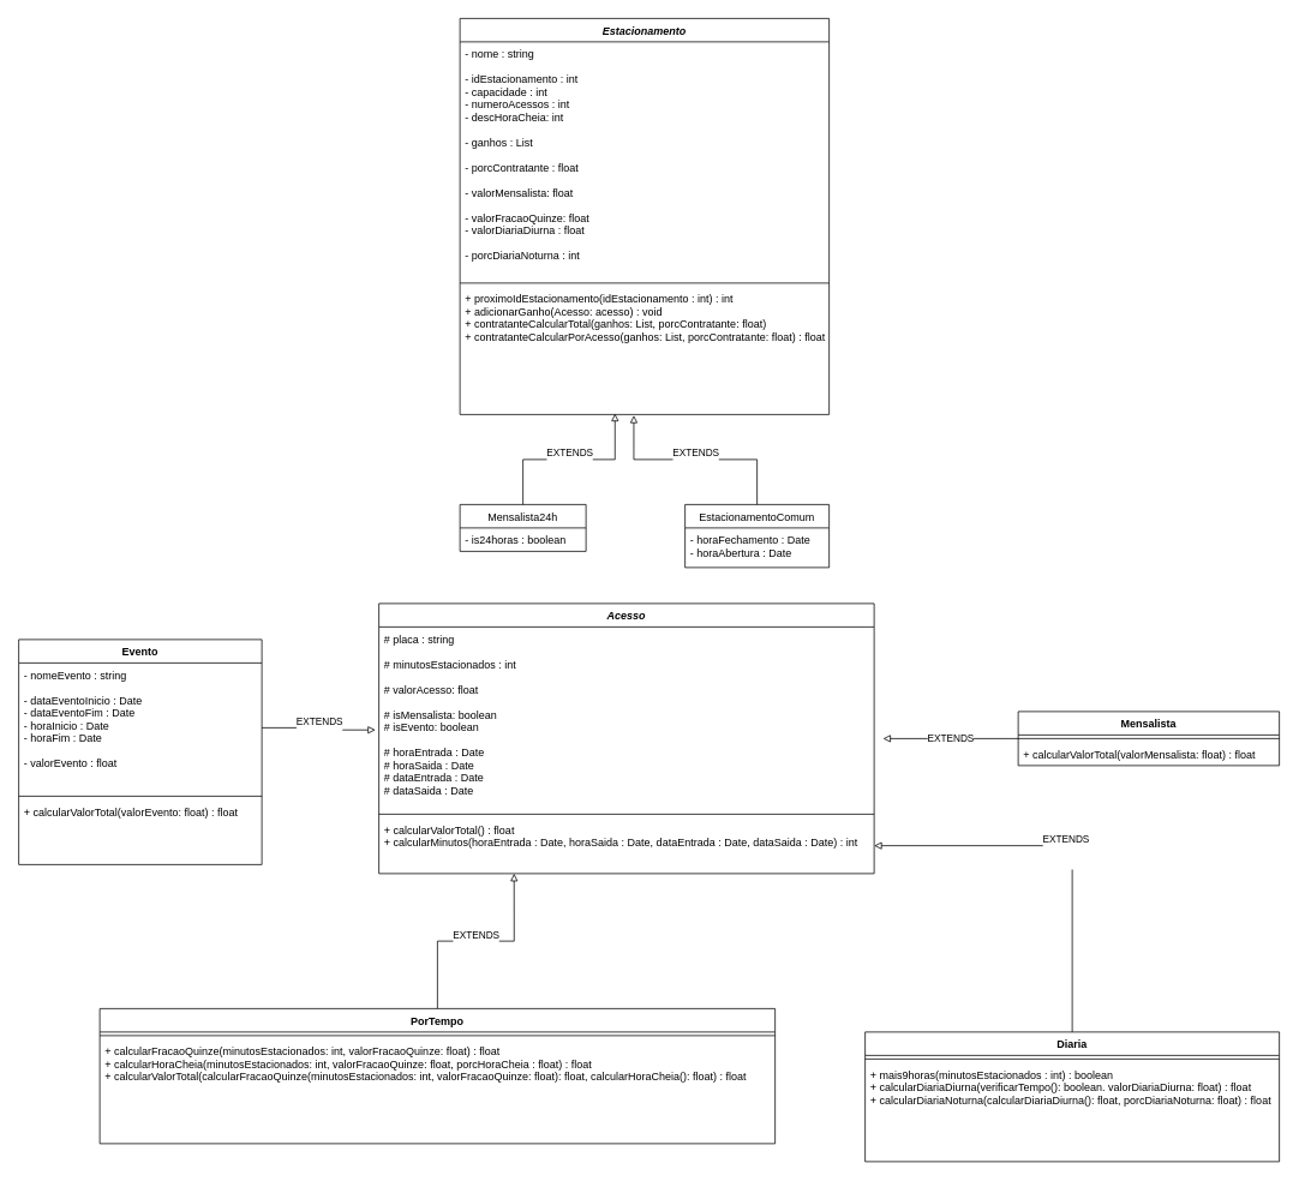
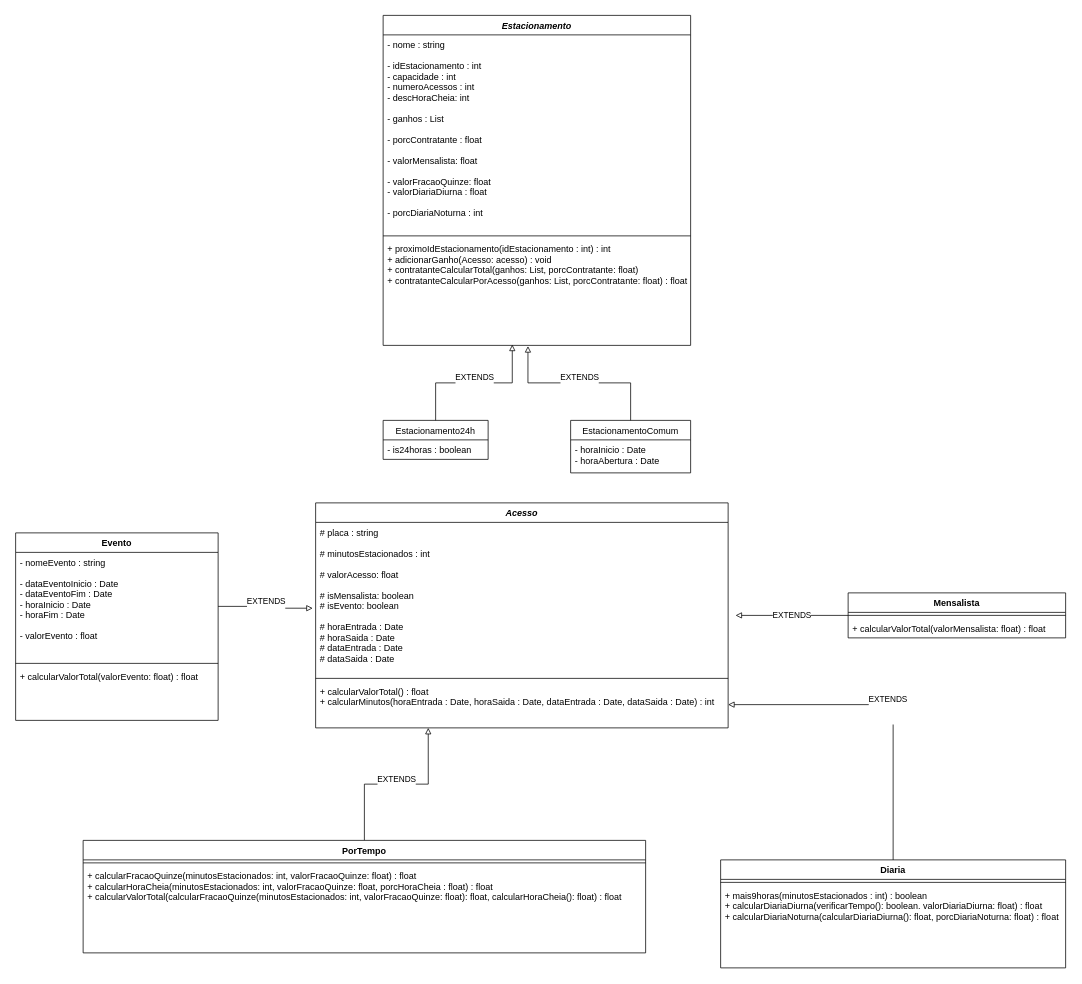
  <mxCell id="0" />
  <mxCell id="1" parent="0" />
  <mxCell id="2" value="Estacionamento" style="swimlane;fontStyle=3;align=center;verticalAlign=top;childLayout=stackLayout;horizontal=1;startSize=26;horizontalStack=0;resizeParent=1;resizeParentMax=0;resizeLast=0;collapsible=1;marginBottom=0;" vertex="1" parent="1"><mxGeometry x="510" y="20" width="410" height="440" as="geometry" /></mxCell>
  <mxCell id="3" value="- nome : string&#10;&#10;- idEstacionamento : int&#10;- capacidade : int&#10;- numeroAcessos : int&#10;- descHoraCheia: int&#10;&#10;- ganhos : List&#10;&#10;- porcContratante : float&#10;&#10;- valorMensalista: float&#10;&#10;- valorFracaoQuinze: float&#10;- valorDiariaDiurna : float&#10;&#10;- porcDiariaNoturna : int" style="text;strokeColor=none;fillColor=none;align=left;verticalAlign=top;spacingLeft=4;spacingRight=4;overflow=hidden;rotatable=0;points=[[0,0.5],[1,0.5]];portConstraint=eastwest;" vertex="1" parent="2"><mxGeometry y="26" width="410" height="264" as="geometry" /></mxCell>
  <mxCell id="4" value="" style="line;strokeWidth=1;fillColor=none;align=left;verticalAlign=middle;spacingTop=-1;spacingLeft=3;spacingRight=3;rotatable=0;labelPosition=right;points=[];portConstraint=eastwest;" vertex="1" parent="2"><mxGeometry y="290" width="410" height="8" as="geometry" /></mxCell>
  <mxCell id="5" value="+ proximoIdEstacionamento(idEstacionamento : int) : int&#10;+ adicionarGanho(Acesso: acesso) : void&#10;+ contratanteCalcularTotal(ganhos: List, porcContratante: float) &#10;+ contratanteCalcularPorAcesso(ganhos: List, porcContratante: float) : float" style="text;strokeColor=none;fillColor=none;align=left;verticalAlign=top;spacingLeft=4;spacingRight=4;overflow=hidden;rotatable=0;points=[[0,0.5],[1,0.5]];portConstraint=eastwest;" vertex="1" parent="2"><mxGeometry y="298" width="410" height="142" as="geometry" /></mxCell>
  <mxCell id="6" value="&#10;&lt;span style=&quot;color: rgb(0, 0, 0); font-family: Helvetica; font-size: 11px; font-style: normal; font-variant-ligatures: normal; font-variant-caps: normal; font-weight: 400; letter-spacing: normal; orphans: 2; text-align: center; text-indent: 0px; text-transform: none; widows: 2; word-spacing: 0px; -webkit-text-stroke-width: 0px; background-color: rgb(255, 255, 255); text-decoration-thickness: initial; text-decoration-style: initial; text-decoration-color: initial; float: none; display: inline !important;&quot;&gt;EXTENDS&lt;/span&gt;&#10;&#10;" style="edgeStyle=orthogonalEdgeStyle;rounded=0;orthogonalLoop=1;jettySize=auto;html=1;entryX=0.471;entryY=1.007;entryDx=0;entryDy=0;entryPerimeter=0;endArrow=block;endFill=0;" edge="1" parent="1" source="7" target="5"><mxGeometry relative="1" as="geometry" /></mxCell>
  <mxCell id="7" value="EstacionamentoComum" style="swimlane;fontStyle=0;childLayout=stackLayout;horizontal=1;startSize=26;fillColor=none;horizontalStack=0;resizeParent=1;resizeParentMax=0;resizeLast=0;collapsible=1;marginBottom=0;" vertex="1" parent="1"><mxGeometry x="760" y="560" width="160" height="70" as="geometry" /></mxCell>
- <mxCell id="8" value="- horaFechamento  : Date&#10;- horaAbertura : Date" style="text;strokeColor=none;fillColor=none;align=left;verticalAlign=top;spacingLeft=4;spacingRight=4;overflow=hidden;rotatable=0;points=[[0,0.5],[1,0.5]];portConstraint=eastwest;" vertex="1" parent="7"><mxGeometry y="26" width="160" height="44" as="geometry" /></mxCell>
+ <mxCell id="8" value="- horaInicio  : Date&#10;- horaAbertura : Date" style="text;strokeColor=none;fillColor=none;align=left;verticalAlign=top;spacingLeft=4;spacingRight=4;overflow=hidden;rotatable=0;points=[[0,0.5],[1,0.5]];portConstraint=eastwest;" vertex="1" parent="7"><mxGeometry y="26" width="160" height="44" as="geometry" /></mxCell>
  <mxCell id="9" value="&#10;&lt;span style=&quot;color: rgb(0, 0, 0); font-family: Helvetica; font-size: 11px; font-style: normal; font-variant-ligatures: normal; font-variant-caps: normal; font-weight: 400; letter-spacing: normal; orphans: 2; text-align: center; text-indent: 0px; text-transform: none; widows: 2; word-spacing: 0px; -webkit-text-stroke-width: 0px; background-color: rgb(255, 255, 255); text-decoration-thickness: initial; text-decoration-style: initial; text-decoration-color: initial; float: none; display: inline !important;&quot;&gt;EXTENDS&lt;/span&gt;&#10;&#10;" style="edgeStyle=orthogonalEdgeStyle;rounded=0;orthogonalLoop=1;jettySize=auto;html=1;entryX=0.42;entryY=0.993;entryDx=0;entryDy=0;entryPerimeter=0;endArrow=block;endFill=0;" edge="1" parent="1" source="10" target="5"><mxGeometry relative="1" as="geometry" /></mxCell>
- <mxCell id="10" value="Mensalista24h" style="swimlane;fontStyle=0;childLayout=stackLayout;horizontal=1;startSize=26;fillColor=none;horizontalStack=0;resizeParent=1;resizeParentMax=0;resizeLast=0;collapsible=1;marginBottom=0;" vertex="1" parent="1"><mxGeometry x="510" y="560" width="140" height="52" as="geometry" /></mxCell>
+ <mxCell id="10" value="Estacionamento24h" style="swimlane;fontStyle=0;childLayout=stackLayout;horizontal=1;startSize=26;fillColor=none;horizontalStack=0;resizeParent=1;resizeParentMax=0;resizeLast=0;collapsible=1;marginBottom=0;" vertex="1" parent="1"><mxGeometry x="510" y="560" width="140" height="52" as="geometry" /></mxCell>
  <mxCell id="11" value="- is24horas : boolean" style="text;strokeColor=none;fillColor=none;align=left;verticalAlign=top;spacingLeft=4;spacingRight=4;overflow=hidden;rotatable=0;points=[[0,0.5],[1,0.5]];portConstraint=eastwest;" vertex="1" parent="10"><mxGeometry y="26" width="140" height="26" as="geometry" /></mxCell>
  <mxCell id="12" value="Acesso" style="swimlane;fontStyle=3;align=center;verticalAlign=top;childLayout=stackLayout;horizontal=1;startSize=26;horizontalStack=0;resizeParent=1;resizeParentMax=0;resizeLast=0;collapsible=1;marginBottom=0;" vertex="1" parent="1"><mxGeometry x="420" y="670" width="550" height="300" as="geometry" /></mxCell>
  <mxCell id="13" value="# placa : string&#10;&#10;# minutosEstacionados : int&#10;&#10;# valorAcesso: float&#10;&#10;# isMensalista: boolean&#10;# isEvento: boolean&#10;&#10;# horaEntrada : Date&#10;# horaSaida : Date&#10;# dataEntrada : Date&#10;# dataSaida : Date" style="text;strokeColor=none;fillColor=none;align=left;verticalAlign=top;spacingLeft=4;spacingRight=4;overflow=hidden;rotatable=0;points=[[0,0.5],[1,0.5]];portConstraint=eastwest;" vertex="1" parent="12"><mxGeometry y="26" width="550" height="204" as="geometry" /></mxCell>
  <mxCell id="14" value="" style="line;strokeWidth=1;fillColor=none;align=left;verticalAlign=middle;spacingTop=-1;spacingLeft=3;spacingRight=3;rotatable=0;labelPosition=right;points=[];portConstraint=eastwest;" vertex="1" parent="12"><mxGeometry y="230" width="550" height="8" as="geometry" /></mxCell>
  <mxCell id="15" value="+ calcularValorTotal() : float&#10;+ calcularMinutos(horaEntrada : Date, horaSaida : Date, dataEntrada : Date, dataSaida : Date) : int" style="text;strokeColor=none;fillColor=none;align=left;verticalAlign=top;spacingLeft=4;spacingRight=4;overflow=hidden;rotatable=0;points=[[0,0.5],[1,0.5]];portConstraint=eastwest;" vertex="1" parent="12"><mxGeometry y="238" width="550" height="62" as="geometry" /></mxCell>
  <mxCell id="16" value="Evento" style="swimlane;fontStyle=1;align=center;verticalAlign=top;childLayout=stackLayout;horizontal=1;startSize=26;horizontalStack=0;resizeParent=1;resizeParentMax=0;resizeLast=0;collapsible=1;marginBottom=0;" vertex="1" parent="1"><mxGeometry x="20" y="710" width="270" height="250" as="geometry" /></mxCell>
  <mxCell id="17" value="- nomeEvento : string&#10;&#10;- dataEventoInicio : Date&#10;- dataEventoFim : Date&#10;- horaInicio : Date&#10;- horaFim  : Date&#10;&#10;- valorEvento : float" style="text;strokeColor=none;fillColor=none;align=left;verticalAlign=top;spacingLeft=4;spacingRight=4;overflow=hidden;rotatable=0;points=[[0,0.5],[1,0.5]];portConstraint=eastwest;" vertex="1" parent="16"><mxGeometry y="26" width="270" height="144" as="geometry" /></mxCell>
  <mxCell id="18" value="" style="line;strokeWidth=1;fillColor=none;align=left;verticalAlign=middle;spacingTop=-1;spacingLeft=3;spacingRight=3;rotatable=0;labelPosition=right;points=[];portConstraint=eastwest;" vertex="1" parent="16"><mxGeometry y="170" width="270" height="8" as="geometry" /></mxCell>
  <mxCell id="19" value="+ calcularValorTotal(valorEvento: float) : float" style="text;strokeColor=none;fillColor=none;align=left;verticalAlign=top;spacingLeft=4;spacingRight=4;overflow=hidden;rotatable=0;points=[[0,0.5],[1,0.5]];portConstraint=eastwest;" vertex="1" parent="16"><mxGeometry y="178" width="270" height="72" as="geometry" /></mxCell>
  <mxCell id="20" value="&#10;&lt;span style=&quot;color: rgb(0, 0, 0); font-family: Helvetica; font-size: 11px; font-style: normal; font-variant-ligatures: normal; font-variant-caps: normal; font-weight: 400; letter-spacing: normal; orphans: 2; text-align: center; text-indent: 0px; text-transform: none; widows: 2; word-spacing: 0px; -webkit-text-stroke-width: 0px; background-color: rgb(255, 255, 255); text-decoration-thickness: initial; text-decoration-style: initial; text-decoration-color: initial; float: none; display: inline !important;&quot;&gt;EXTENDS&lt;/span&gt;&#10;&#10;" style="edgeStyle=orthogonalEdgeStyle;rounded=0;orthogonalLoop=1;jettySize=auto;html=1;entryX=-0.007;entryY=0.561;entryDx=0;entryDy=0;entryPerimeter=0;endArrow=block;endFill=0;" edge="1" parent="1" source="17" target="13"><mxGeometry relative="1" as="geometry" /></mxCell>
  <mxCell id="21" value="&#10;&lt;span style=&quot;color: rgb(0, 0, 0); font-family: Helvetica; font-size: 11px; font-style: normal; font-variant-ligatures: normal; font-variant-caps: normal; font-weight: 400; letter-spacing: normal; orphans: 2; text-align: center; text-indent: 0px; text-transform: none; widows: 2; word-spacing: 0px; -webkit-text-stroke-width: 0px; background-color: rgb(255, 255, 255); text-decoration-thickness: initial; text-decoration-style: initial; text-decoration-color: initial; float: none; display: inline !important;&quot;&gt;EXTENDS&lt;/span&gt;&#10;&#10;" style="edgeStyle=orthogonalEdgeStyle;rounded=0;orthogonalLoop=1;jettySize=auto;html=1;entryX=0.273;entryY=1;entryDx=0;entryDy=0;entryPerimeter=0;endArrow=block;endFill=0;" edge="1" parent="1" source="22" target="15"><mxGeometry relative="1" as="geometry" /></mxCell>
  <mxCell id="22" value="PorTempo" style="swimlane;fontStyle=1;align=center;verticalAlign=top;childLayout=stackLayout;horizontal=1;startSize=26;horizontalStack=0;resizeParent=1;resizeParentMax=0;resizeLast=0;collapsible=1;marginBottom=0;" vertex="1" parent="1"><mxGeometry x="110" y="1120" width="750" height="150" as="geometry" /></mxCell>
  <mxCell id="23" value="" style="line;strokeWidth=1;fillColor=none;align=left;verticalAlign=middle;spacingTop=-1;spacingLeft=3;spacingRight=3;rotatable=0;labelPosition=right;points=[];portConstraint=eastwest;" vertex="1" parent="22"><mxGeometry y="26" width="750" height="8" as="geometry" /></mxCell>
  <mxCell id="24" value="+ calcularFracaoQuinze(minutosEstacionados: int, valorFracaoQuinze: float) : float&#10;+ calcularHoraCheia(minutosEstacionados: int, valorFracaoQuinze: float,  porcHoraCheia : float) : float&#10;+ calcularValorTotal(calcularFracaoQuinze(minutosEstacionados: int, valorFracaoQuinze: float): float, calcularHoraCheia(): float) : float " style="text;strokeColor=none;fillColor=none;align=left;verticalAlign=top;spacingLeft=4;spacingRight=4;overflow=hidden;rotatable=0;points=[[0,0.5],[1,0.5]];portConstraint=eastwest;" vertex="1" parent="22"><mxGeometry y="34" width="750" height="116" as="geometry" /></mxCell>
  <mxCell id="25" value="&#10;&lt;span style=&quot;color: rgb(0, 0, 0); font-family: Helvetica; font-size: 11px; font-style: normal; font-variant-ligatures: normal; font-variant-caps: normal; font-weight: 400; letter-spacing: normal; orphans: 2; text-align: center; text-indent: 0px; text-transform: none; widows: 2; word-spacing: 0px; -webkit-text-stroke-width: 0px; background-color: rgb(255, 255, 255); text-decoration-thickness: initial; text-decoration-style: initial; text-decoration-color: initial; float: none; display: inline !important;&quot;&gt;EXTENDS&lt;/span&gt;&#10;&#10;" style="edgeStyle=orthogonalEdgeStyle;rounded=0;orthogonalLoop=1;jettySize=auto;html=1;endArrow=block;endFill=0;" edge="1" parent="1" source="26" target="15"><mxGeometry relative="1" as="geometry" /></mxCell>
  <mxCell id="26" value="Diaria" style="swimlane;fontStyle=1;align=center;verticalAlign=top;childLayout=stackLayout;horizontal=1;startSize=26;horizontalStack=0;resizeParent=1;resizeParentMax=0;resizeLast=0;collapsible=1;marginBottom=0;" vertex="1" parent="1"><mxGeometry x="960" y="1146" width="460" height="144" as="geometry" /></mxCell>
  <mxCell id="27" value="" style="line;strokeWidth=1;fillColor=none;align=left;verticalAlign=middle;spacingTop=-1;spacingLeft=3;spacingRight=3;rotatable=0;labelPosition=right;points=[];portConstraint=eastwest;" vertex="1" parent="26"><mxGeometry y="26" width="460" height="8" as="geometry" /></mxCell>
  <mxCell id="28" value="+ mais9horas(minutosEstacionados : int) : boolean&#10;+ calcularDiariaDiurna(verificarTempo(): boolean. valorDiariaDiurna: float) : float&#10;+ calcularDiariaNoturna(calcularDiariaDiurna(): float, porcDiariaNoturna: float) : float" style="text;strokeColor=none;fillColor=none;align=left;verticalAlign=top;spacingLeft=4;spacingRight=4;overflow=hidden;rotatable=0;points=[[0,0.5],[1,0.5]];portConstraint=eastwest;" vertex="1" parent="26"><mxGeometry y="34" width="460" height="110" as="geometry" /></mxCell>
  <mxCell id="29" value="EXTENDS" style="edgeStyle=orthogonalEdgeStyle;rounded=0;orthogonalLoop=1;jettySize=auto;html=1;entryX=1.018;entryY=0.608;entryDx=0;entryDy=0;entryPerimeter=0;endArrow=block;endFill=0;" edge="1" parent="1" source="30" target="13"><mxGeometry relative="1" as="geometry" /></mxCell>
  <mxCell id="30" value="Mensalista" style="swimlane;fontStyle=1;align=center;verticalAlign=top;childLayout=stackLayout;horizontal=1;startSize=26;horizontalStack=0;resizeParent=1;resizeParentMax=0;resizeLast=0;collapsible=1;marginBottom=0;" vertex="1" parent="1"><mxGeometry x="1130" y="790" width="290" height="60" as="geometry" /></mxCell>
  <mxCell id="31" value="" style="line;strokeWidth=1;fillColor=none;align=left;verticalAlign=middle;spacingTop=-1;spacingLeft=3;spacingRight=3;rotatable=0;labelPosition=right;points=[];portConstraint=eastwest;" vertex="1" parent="30"><mxGeometry y="26" width="290" height="8" as="geometry" /></mxCell>
  <mxCell id="32" value="+ calcularValorTotal(valorMensalista: float) : float" style="text;strokeColor=none;fillColor=none;align=left;verticalAlign=top;spacingLeft=4;spacingRight=4;overflow=hidden;rotatable=0;points=[[0,0.5],[1,0.5]];portConstraint=eastwest;" vertex="1" parent="30"><mxGeometry y="34" width="290" height="26" as="geometry" /></mxCell>
